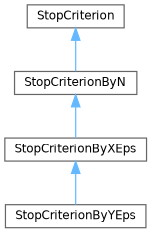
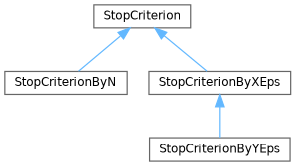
  digraph {
    rankdir=TB
    node [color=grey40 fillcolor=white fontname=Helvetica fontsize=10 shape=box style=filled]
    edge [color=steelblue1 dir=back fontname=Helvetica fontsize=10 labelfontname=Helvetica labelfontsize=10 style=solid]
    n1 [height=0.2 label=StopCriterion width=0.4]
    n2 [height=0.2 label=StopCriterionByN width=0.4]
    n3 [height=0.2 label=StopCriterionByXEps width=0.4]
    n4 [height=0.2 label=StopCriterionByYEps width=0.4]
    n1 -> n2
-   n2 -> n3
+   n1 -> n3
    n3 -> n4
  }
